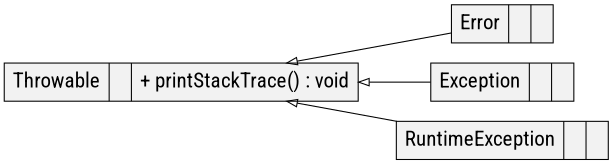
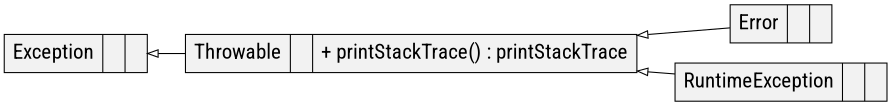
  digraph {
    fontname="Roboto Condensed"
    fontsize=20
    rankdir=LR
    node [fillcolor=gray95 fontname="Roboto Condensed" fontsize=20 shape=record style=filled]
    edge [arrowtail=empty dir=back fontname="Roboto Condensed" fontsize=20]
    n1 [label="{Error||}"]
    n2 [label="{Exception||}"]
    n3 [label="{RuntimeException||}"]
-   n4 [label="{Throwable||+ printStackTrace() : void\l}"]
+   n4 [label="{Throwable||+ printStackTrace() : printStackTrace\l}"]
    n4 -> n1
-   n4 -> n2
+   n2 -> n4
    n4 -> n3
  }
